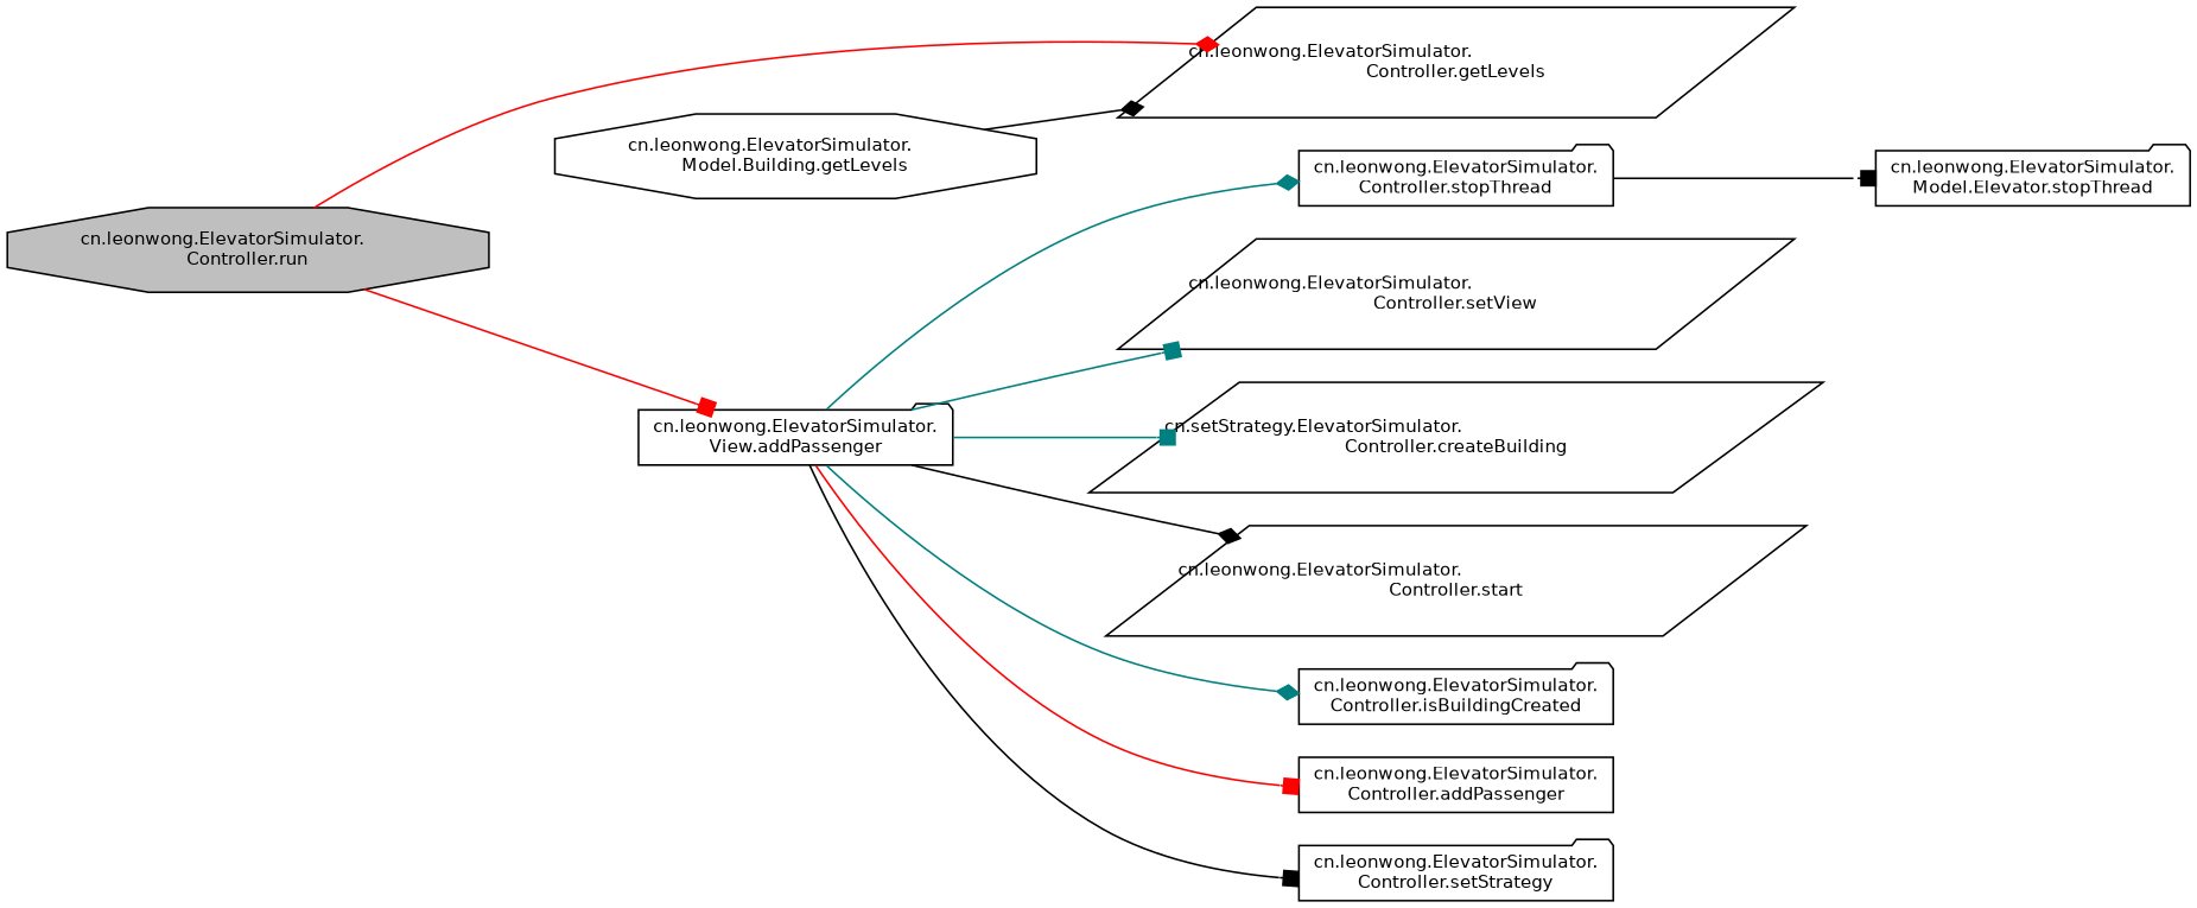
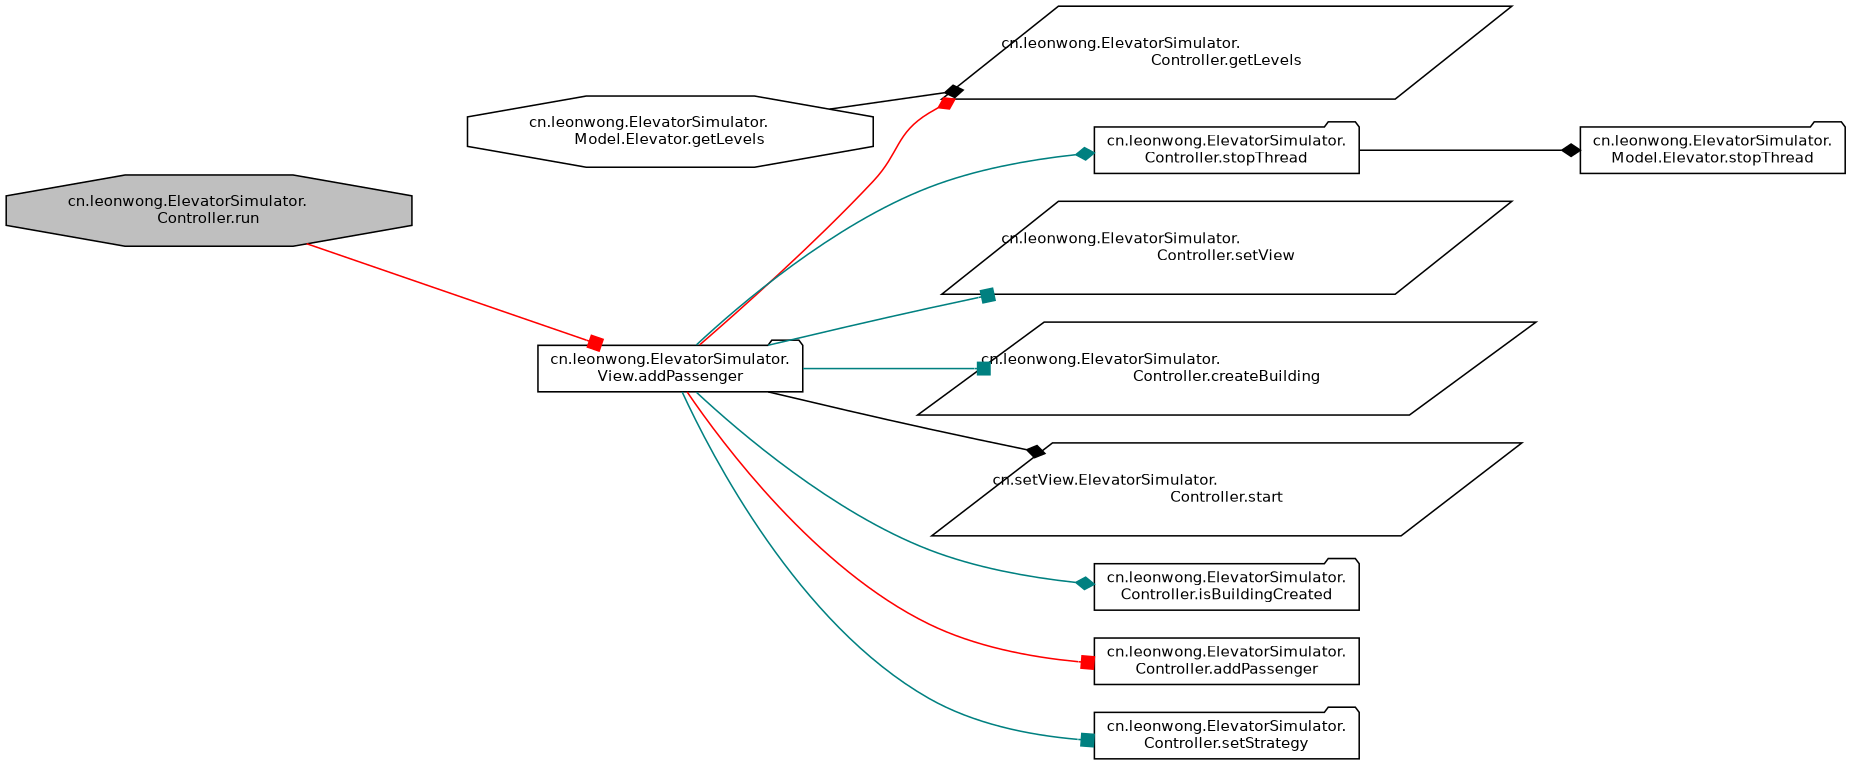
  digraph {
    rankdir=LR
    node [color=black fillcolor=white fontname=Helvetica fontsize=10 shape=folder style=filled]
    edge [arrowhead=diamond color=teal fontname=Helvetica fontsize=10 labelfontname=Helvetica labelfontsize=10 style=solid]
    n1 [fillcolor=grey75 fontcolor=black height=0.2 label="cn.leonwong.ElevatorSimulator.\lController.run" shape=octagon width=0.4]
    n2 [height=0.2 label="cn.leonwong.ElevatorSimulator.\lView.addPassenger" width=0.4]
    n3 [height=0.2 label="cn.leonwong.ElevatorSimulator.\lController.getLevels" shape=parallelogram width=0.4]
    n4 [height=0.2 label="cn.leonwong.ElevatorSimulator.\lController.stopThread" width=0.4]
    n5 [height=0.2 label="cn.leonwong.ElevatorSimulator.\lController.setView" shape=parallelogram width=0.4]
-   n6 [height=0.2 label="cn.setStrategy.ElevatorSimulator.\lController.createBuilding" shape=parallelogram width=0.4]
-   n7 [height=0.2 label="cn.leonwong.ElevatorSimulator.\lController.start" shape=parallelogram width=0.4]
+   n6 [height=0.2 label="cn.leonwong.ElevatorSimulator.\lController.createBuilding" shape=parallelogram width=0.4]
+   n7 [height=0.2 label="cn.setView.ElevatorSimulator.\lController.start" shape=parallelogram width=0.4]
    n8 [height=0.2 label="cn.leonwong.ElevatorSimulator.\lController.isBuildingCreated" width=0.4]
    n9 [height=0.2 label="cn.leonwong.ElevatorSimulator.\lController.addPassenger" shape=box width=0.4]
    n10 [height=0.2 label="cn.leonwong.ElevatorSimulator.\lController.setStrategy" width=0.4]
    n11 [height=0.2 label="cn.leonwong.ElevatorSimulator.\lModel.Elevator.stopThread" width=0.4]
-   n12 [height=0.2 label="cn.leonwong.ElevatorSimulator.\lModel.Building.getLevels" shape=octagon width=0.4]
+   n12 [height=0.2 label="cn.leonwong.ElevatorSimulator.\lModel.Elevator.getLevels" shape=octagon width=0.4]
    n1 -> n2 [arrowhead=box color=red]
-   n1 -> n3 [color=red]
+   n2 -> n3 [color=red]
    n2 -> n4
    n2 -> n5 [arrowhead=box]
    n2 -> n6 [arrowhead=box]
    n2 -> n7 [color=black]
    n2 -> n8
    n2 -> n9 [arrowhead=box color=red]
-   n2 -> n10 [arrowhead=box color=black]
-   n4 -> n11 [arrowhead=box color=black]
+   n2 -> n10 [arrowhead=box]
+   n4 -> n11 [color=black]
    n12 -> n3 [color=black]
  }
